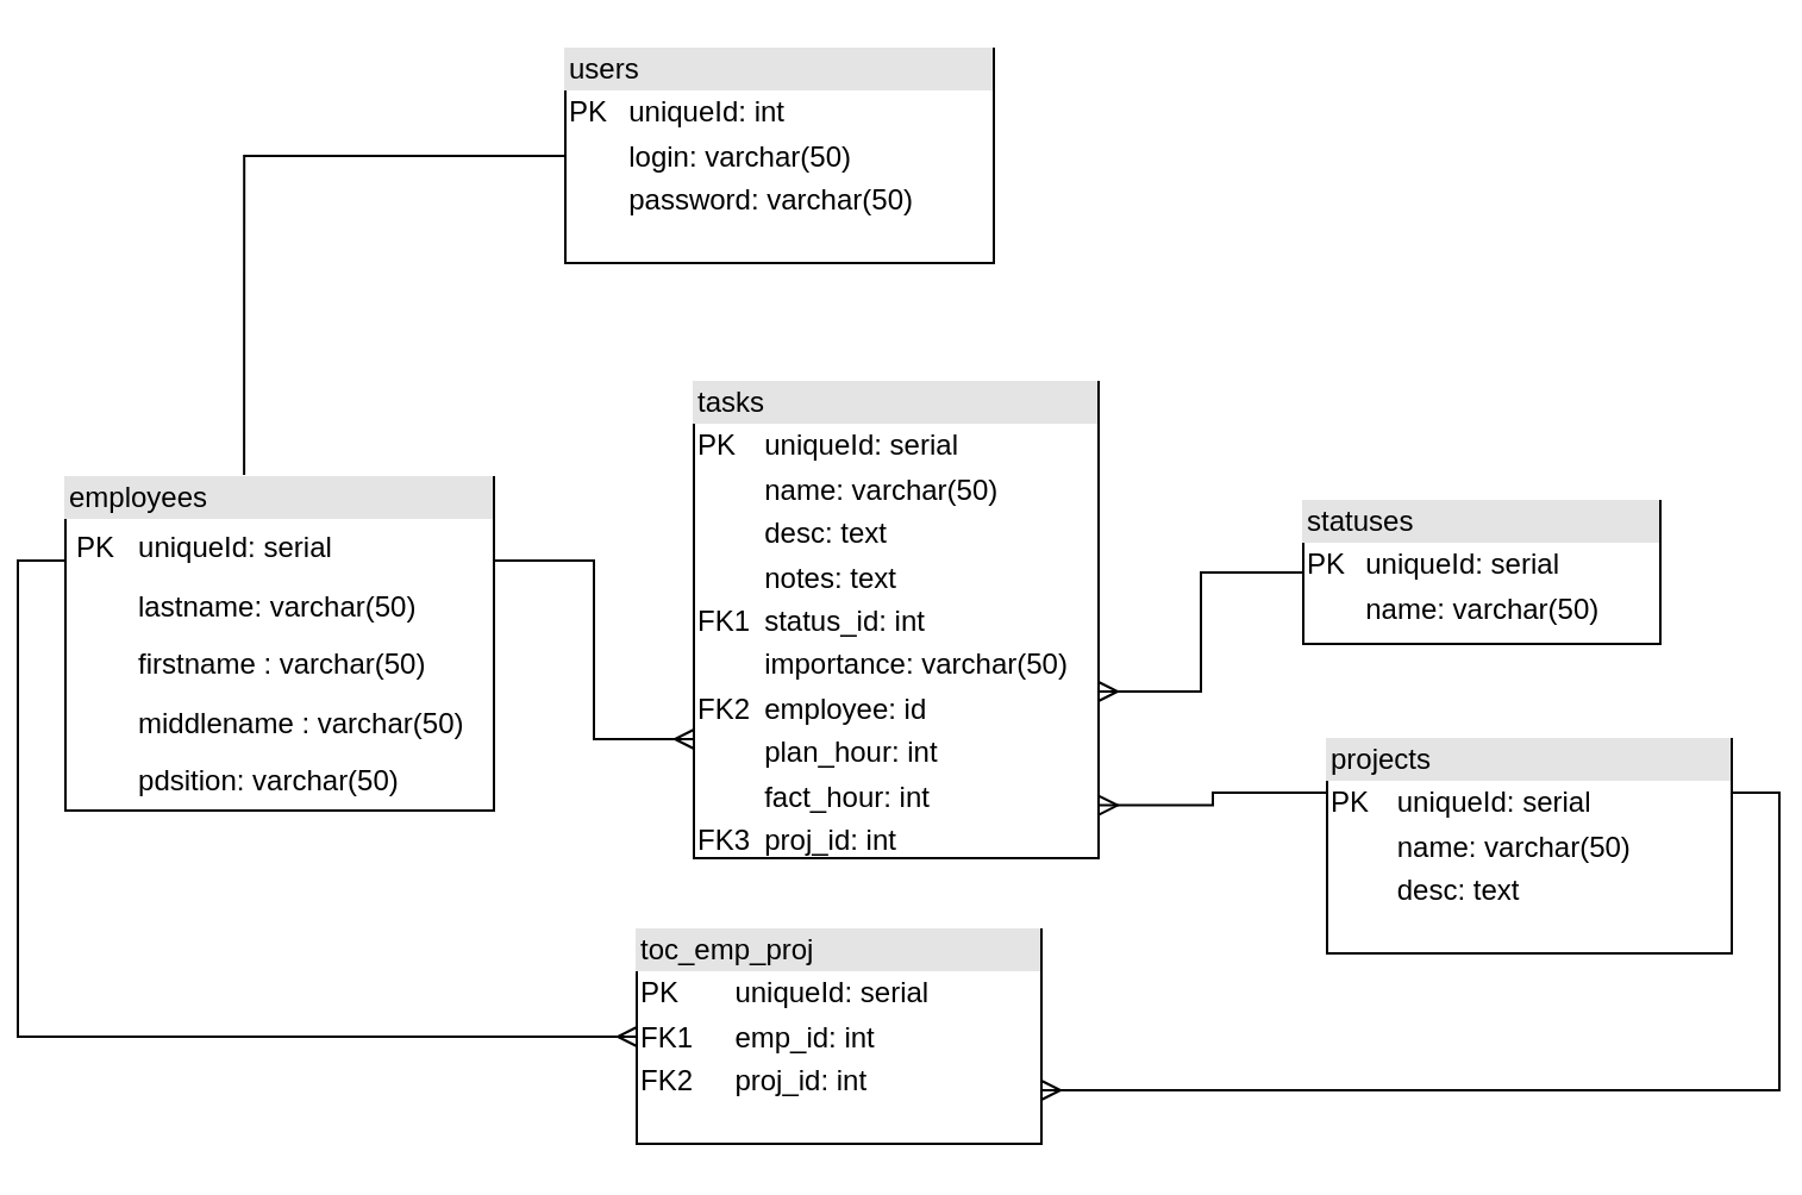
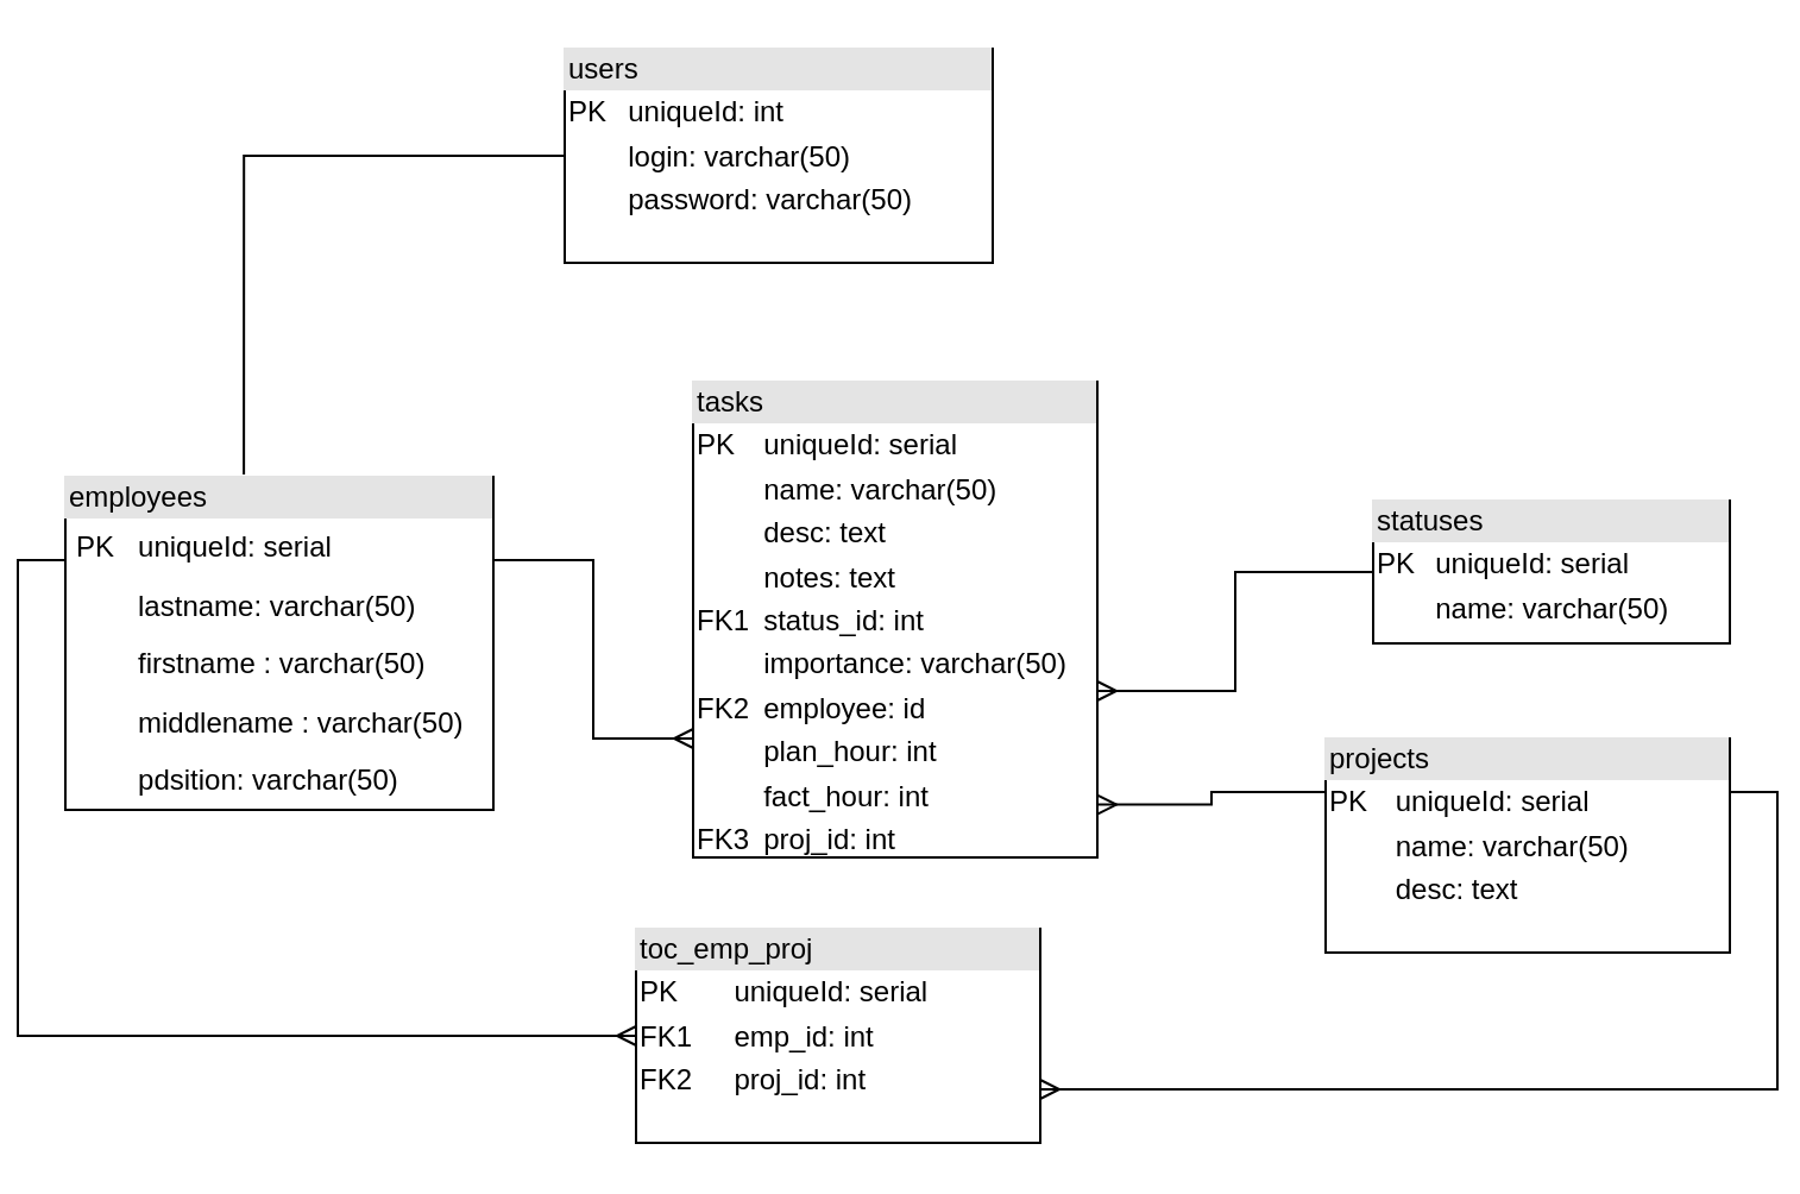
  <mxCell id="0" />
  <mxCell id="1" parent="0" />
  <mxCell id="2" style="edgeStyle=orthogonalEdgeStyle;rounded=0;orthogonalLoop=1;jettySize=auto;html=1;entryX=1;entryY=0.75;entryDx=0;entryDy=0;exitX=1;exitY=0.25;exitDx=0;exitDy=0;endArrow=ERmany;endFill=0;" parent="1" source="4" target="9" edge="1"><mxGeometry relative="1" as="geometry" /></mxCell>
  <mxCell id="3" style="edgeStyle=orthogonalEdgeStyle;rounded=0;orthogonalLoop=1;jettySize=auto;html=1;exitX=0;exitY=0.25;exitDx=0;exitDy=0;endArrow=ERmany;endFill=0;entryX=1;entryY=0.889;entryDx=0;entryDy=0;entryPerimeter=0;" parent="1" source="4" target="8" edge="1"><mxGeometry relative="1" as="geometry"><mxPoint x="470" y="370" as="targetPoint" /></mxGeometry></mxCell>
  <mxCell id="4" value="&lt;div style=&quot;box-sizing: border-box ; width: 100% ; background: #e4e4e4 ; padding: 2px&quot;&gt;projects&lt;/div&gt;&lt;table style=&quot;width: 100% ; font-size: 1em&quot; cellpadding=&quot;2&quot; cellspacing=&quot;0&quot;&gt;&lt;tbody&gt;&lt;tr&gt;&lt;td&gt;PK&lt;/td&gt;&lt;td&gt;uniqueId: serial&lt;/td&gt;&lt;/tr&gt;&lt;tr&gt;&lt;td&gt;&lt;/td&gt;&lt;td&gt;name: varchar(50)&lt;/td&gt;&lt;/tr&gt;&lt;tr&gt;&lt;td&gt;&lt;br&gt;&lt;/td&gt;&lt;td&gt;desc: text&lt;/td&gt;&lt;/tr&gt;&lt;/tbody&gt;&lt;/table&gt;" style="verticalAlign=top;align=left;overflow=fill;html=1;" parent="1" vertex="1"><mxGeometry x="550" y="310" width="170" height="90" as="geometry" /></mxCell>
  <mxCell id="5" style="edgeStyle=orthogonalEdgeStyle;rounded=0;orthogonalLoop=1;jettySize=auto;html=1;exitX=0;exitY=0.25;exitDx=0;exitDy=0;entryX=0;entryY=0.5;entryDx=0;entryDy=0;endArrow=ERmany;endFill=0;" parent="1" source="7" target="9" edge="1"><mxGeometry relative="1" as="geometry" /></mxCell>
  <mxCell id="6" style="edgeStyle=orthogonalEdgeStyle;rounded=0;orthogonalLoop=1;jettySize=auto;html=1;exitX=1;exitY=0.25;exitDx=0;exitDy=0;endArrow=ERmany;endFill=0;entryX=0;entryY=0.75;entryDx=0;entryDy=0;" parent="1" source="7" target="8" edge="1"><mxGeometry relative="1" as="geometry"><mxPoint x="260" y="325" as="targetPoint" /></mxGeometry></mxCell>
  <mxCell id="7" value="&lt;div style=&quot;box-sizing: border-box ; width: 100% ; background: #e4e4e4 ; padding: 2px&quot;&gt;employees&lt;br&gt;&lt;/div&gt;&lt;table style=&quot;width: 100% ; font-size: 1em&quot; cellpadding=&quot;5&quot; cellspacing=&quot;0&quot;&gt;&lt;tbody&gt;&lt;tr&gt;&lt;td&gt;PK&lt;/td&gt;&lt;td&gt;uniqueId: serial&lt;/td&gt;&lt;td&gt;&lt;br&gt;&lt;/td&gt;&lt;/tr&gt;&lt;tr&gt;&lt;td&gt;&lt;br&gt;&lt;/td&gt;&lt;td&gt;lastname: varchar(50)&lt;/td&gt;&lt;td&gt;&lt;br&gt;&lt;/td&gt;&lt;/tr&gt;&lt;tr&gt;&lt;td&gt;&lt;br&gt;&lt;/td&gt;&lt;td&gt;firstname : varchar(50)&lt;/td&gt;&lt;td&gt;&lt;br&gt;&lt;/td&gt;&lt;/tr&gt;&lt;tr&gt;&lt;td&gt;&lt;br&gt;&lt;/td&gt;&lt;td&gt;middlename : varchar(50)&lt;/td&gt;&lt;td&gt;&lt;br&gt;&lt;/td&gt;&lt;/tr&gt;&lt;tr&gt;&lt;td&gt;&lt;br&gt;&lt;/td&gt;&lt;td&gt;pdsition: varchar(50)&lt;/td&gt;&lt;td&gt;&lt;br&gt;&lt;/td&gt;&lt;/tr&gt;&lt;/tbody&gt;&lt;/table&gt;" style="verticalAlign=top;align=left;overflow=fill;html=1;" parent="1" vertex="1"><mxGeometry x="20" y="200" width="180" height="140" as="geometry" /></mxCell>
  <mxCell id="8" value="&lt;div style=&quot;box-sizing: border-box ; width: 100% ; background: #e4e4e4 ; padding: 2px&quot;&gt;tasks&lt;/div&gt;&lt;table style=&quot;width: 100% ; font-size: 1em&quot; cellpadding=&quot;2&quot; cellspacing=&quot;0&quot;&gt;&lt;tbody&gt;&lt;tr&gt;&lt;td&gt;PK&lt;/td&gt;&lt;td&gt;uniqueId: serial&lt;/td&gt;&lt;/tr&gt;&lt;tr&gt;&lt;td&gt;&lt;br&gt;&lt;/td&gt;&lt;td&gt;name: varchar(50)&lt;/td&gt;&lt;/tr&gt;&lt;tr&gt;&lt;td&gt;&lt;br&gt;&lt;/td&gt;&lt;td&gt;desc: text&lt;/td&gt;&lt;/tr&gt;&lt;tr&gt;&lt;td&gt;&lt;br&gt;&lt;/td&gt;&lt;td&gt;notes: text&lt;/td&gt;&lt;/tr&gt;&lt;tr&gt;&lt;td&gt;FK1&lt;br&gt;&lt;/td&gt;&lt;td&gt;status_id: int&lt;br&gt;&lt;/td&gt;&lt;/tr&gt;&lt;tr&gt;&lt;td&gt;&lt;br&gt;&lt;/td&gt;&lt;td&gt;importance: varchar(50)&lt;/td&gt;&lt;/tr&gt;&lt;tr&gt;&lt;td&gt;FK2&lt;br&gt;&lt;/td&gt;&lt;td&gt;employee: id&lt;/td&gt;&lt;/tr&gt;&lt;tr&gt;&lt;td&gt;&lt;br&gt;&lt;/td&gt;&lt;td&gt;plan_hour: int&lt;/td&gt;&lt;/tr&gt;&lt;tr&gt;&lt;td&gt;&lt;br&gt;&lt;/td&gt;&lt;td&gt;fact_hour: int&lt;/td&gt;&lt;/tr&gt;&lt;tr&gt;&lt;td&gt;FK3&lt;/td&gt;&lt;td&gt;proj_id: int&lt;/td&gt;&lt;/tr&gt;&lt;/tbody&gt;&lt;/table&gt;" style="verticalAlign=top;align=left;overflow=fill;html=1;" parent="1" vertex="1"><mxGeometry x="284" y="160" width="170" height="200" as="geometry" /></mxCell>
  <mxCell id="9" value="&lt;div style=&quot;box-sizing: border-box ; width: 100% ; background: #e4e4e4 ; padding: 2px&quot;&gt;toc_emp_proj&lt;/div&gt;&lt;table style=&quot;width: 100% ; font-size: 1em&quot; cellpadding=&quot;2&quot; cellspacing=&quot;0&quot;&gt;&lt;tbody&gt;&lt;tr&gt;&lt;td&gt;PK&lt;/td&gt;&lt;td&gt;uniqueId: serial&lt;/td&gt;&lt;/tr&gt;&lt;tr&gt;&lt;td&gt;FK1&lt;/td&gt;&lt;td&gt;emp_id: int&lt;/td&gt;&lt;/tr&gt;&lt;tr&gt;&lt;td&gt;FK2&lt;/td&gt;&lt;td&gt;proj_id: int&lt;/td&gt;&lt;/tr&gt;&lt;/tbody&gt;&lt;/table&gt;" style="verticalAlign=top;align=left;overflow=fill;html=1;" parent="1" vertex="1"><mxGeometry x="260" y="390" width="170" height="90" as="geometry" /></mxCell>
  <mxCell id="10" style="edgeStyle=orthogonalEdgeStyle;rounded=0;orthogonalLoop=1;jettySize=auto;html=1;entryX=0.417;entryY=-0.007;entryDx=0;entryDy=0;endArrow=none;endFill=0;entryPerimeter=0;" parent="1" source="11" target="7" edge="1"><mxGeometry relative="1" as="geometry"><mxPoint x="140" y="160" as="targetPoint" /></mxGeometry></mxCell>
  <mxCell id="11" value="&lt;div style=&quot;box-sizing: border-box ; width: 100% ; background: #e4e4e4 ; padding: 2px&quot;&gt;users&lt;/div&gt;&lt;table style=&quot;width: 100% ; font-size: 1em&quot; cellpadding=&quot;2&quot; cellspacing=&quot;0&quot;&gt;&lt;tbody&gt;&lt;tr&gt;&lt;td&gt;PK&lt;/td&gt;&lt;td&gt;uniqueId: int&lt;/td&gt;&lt;/tr&gt;&lt;tr&gt;&lt;td&gt;&lt;br&gt;&lt;/td&gt;&lt;td&gt;login: varchar(50)&lt;/td&gt;&lt;/tr&gt;&lt;tr&gt;&lt;td&gt;&lt;/td&gt;&lt;td&gt;password: varchar(50)&lt;/td&gt;&lt;/tr&gt;&lt;/tbody&gt;&lt;/table&gt;" style="verticalAlign=top;align=left;overflow=fill;html=1;" parent="1" vertex="1"><mxGeometry x="230" y="20" width="180" height="90" as="geometry" /></mxCell>
  <mxCell id="12" style="edgeStyle=orthogonalEdgeStyle;rounded=0;orthogonalLoop=1;jettySize=auto;html=1;entryX=1;entryY=0.65;entryDx=0;entryDy=0;entryPerimeter=0;endArrow=ERmany;endFill=0;" parent="1" source="13" target="8" edge="1"><mxGeometry relative="1" as="geometry" /></mxCell>
- <mxCell id="13" value="&lt;div style=&quot;box-sizing: border-box ; width: 100% ; background: #e4e4e4 ; padding: 2px&quot;&gt;statuses&lt;/div&gt;&lt;table style=&quot;width: 100% ; font-size: 1em&quot; cellpadding=&quot;2&quot; cellspacing=&quot;0&quot;&gt;&lt;tbody&gt;&lt;tr&gt;&lt;td&gt;PK&lt;/td&gt;&lt;td&gt;uniqueId: serial&lt;/td&gt;&lt;/tr&gt;&lt;tr&gt;&lt;td&gt;&lt;/td&gt;&lt;td&gt;name: varchar(50)&lt;/td&gt;&lt;/tr&gt;&lt;/tbody&gt;&lt;/table&gt;" style="verticalAlign=top;align=left;overflow=fill;html=1;" parent="1" vertex="1"><mxGeometry x="540" y="210" width="150" height="60" as="geometry" /></mxCell>
+ <mxCell id="13" value="&lt;div style=&quot;box-sizing: border-box ; width: 100% ; background: #e4e4e4 ; padding: 2px&quot;&gt;statuses&lt;/div&gt;&lt;table style=&quot;width: 100% ; font-size: 1em&quot; cellpadding=&quot;2&quot; cellspacing=&quot;0&quot;&gt;&lt;tbody&gt;&lt;tr&gt;&lt;td&gt;PK&lt;/td&gt;&lt;td&gt;uniqueId: serial&lt;/td&gt;&lt;/tr&gt;&lt;tr&gt;&lt;td&gt;&lt;/td&gt;&lt;td&gt;name: varchar(50)&lt;/td&gt;&lt;/tr&gt;&lt;/tbody&gt;&lt;/table&gt;" style="verticalAlign=top;align=left;overflow=fill;html=1;" parent="1" vertex="1"><mxGeometry x="570" y="210" width="150" height="60" as="geometry" /></mxCell>
